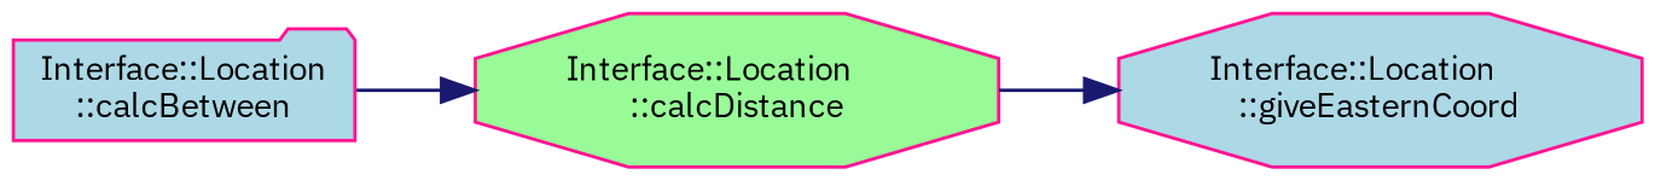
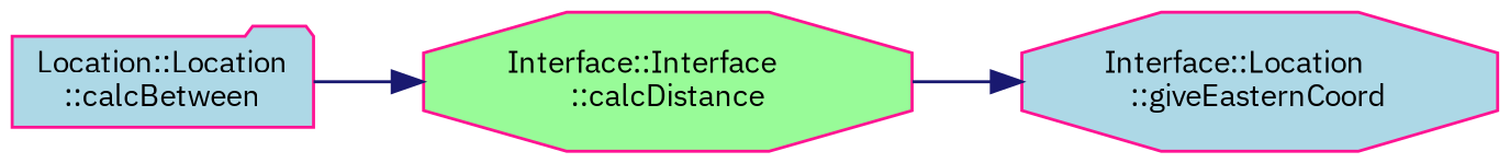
  digraph {
    fontname="IBM Plex Sans"
    rankdir=RL
    node [color=deeppink fillcolor=lightblue fontname="IBM Plex Sans" fontsize=10 shape=octagon style=filled]
    edge [color=midnightblue dir=back fontname="IBM Plex Sans" fontsize=10 labelfontname=Helvetica labelfontsize=10 style=solid]
    n1 [fontcolor=black height=0.2 label="Interface::Location\l::giveEasternCoord" width=0.4]
-   n2 [fillcolor=palegreen height=0.2 label="Interface::Location\l::calcDistance" width=0.4]
-   n3 [height=0.2 label="Interface::Location\l::calcBetween" shape=folder width=0.4]
+   n2 [fillcolor=palegreen height=0.2 label="Interface::Interface\l::calcDistance" width=0.4]
+   n3 [height=0.2 label="Location::Location\l::calcBetween" shape=folder width=0.4]
    n1 -> n2
    n2 -> n3
  }
